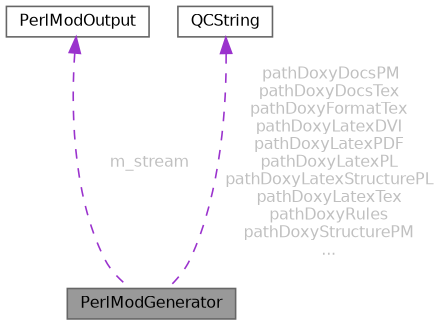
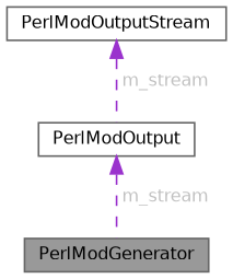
  digraph {
    node [color=gray40 fillcolor=white fontname=Helvetica fontsize=10 shape=box style=filled]
    edge [color=darkorchid3 dir=back fontcolor=grey fontname=Helvetica fontsize=10 labelfontname=Helvetica labelfontsize=10 style=dashed]
    n1 [fillcolor=grey60 fontcolor=black height=0.2 label=PerlModGenerator width=0.4]
    n2 [height=0.2 label=PerlModOutput width=0.4]
-   n4 [height=0.2 label=QCString width=0.4]
+   n3 [height=0.2 label=PerlModOutputStream width=0.4]
    n2 -> n1 [label=" m_stream"]
-   n4 -> n1 [label=" pathDoxyDocsPM\npathDoxyDocsTex\npathDoxyFormatTex\npathDoxyLatexDVI\npathDoxyLatexPDF\npathDoxyLatexPL\npathDoxyLatexStructurePL\npathDoxyLatexTex\npathDoxyRules\npathDoxyStructurePM\n..."]
+   n3 -> n2 [label=" m_stream"]
  }
